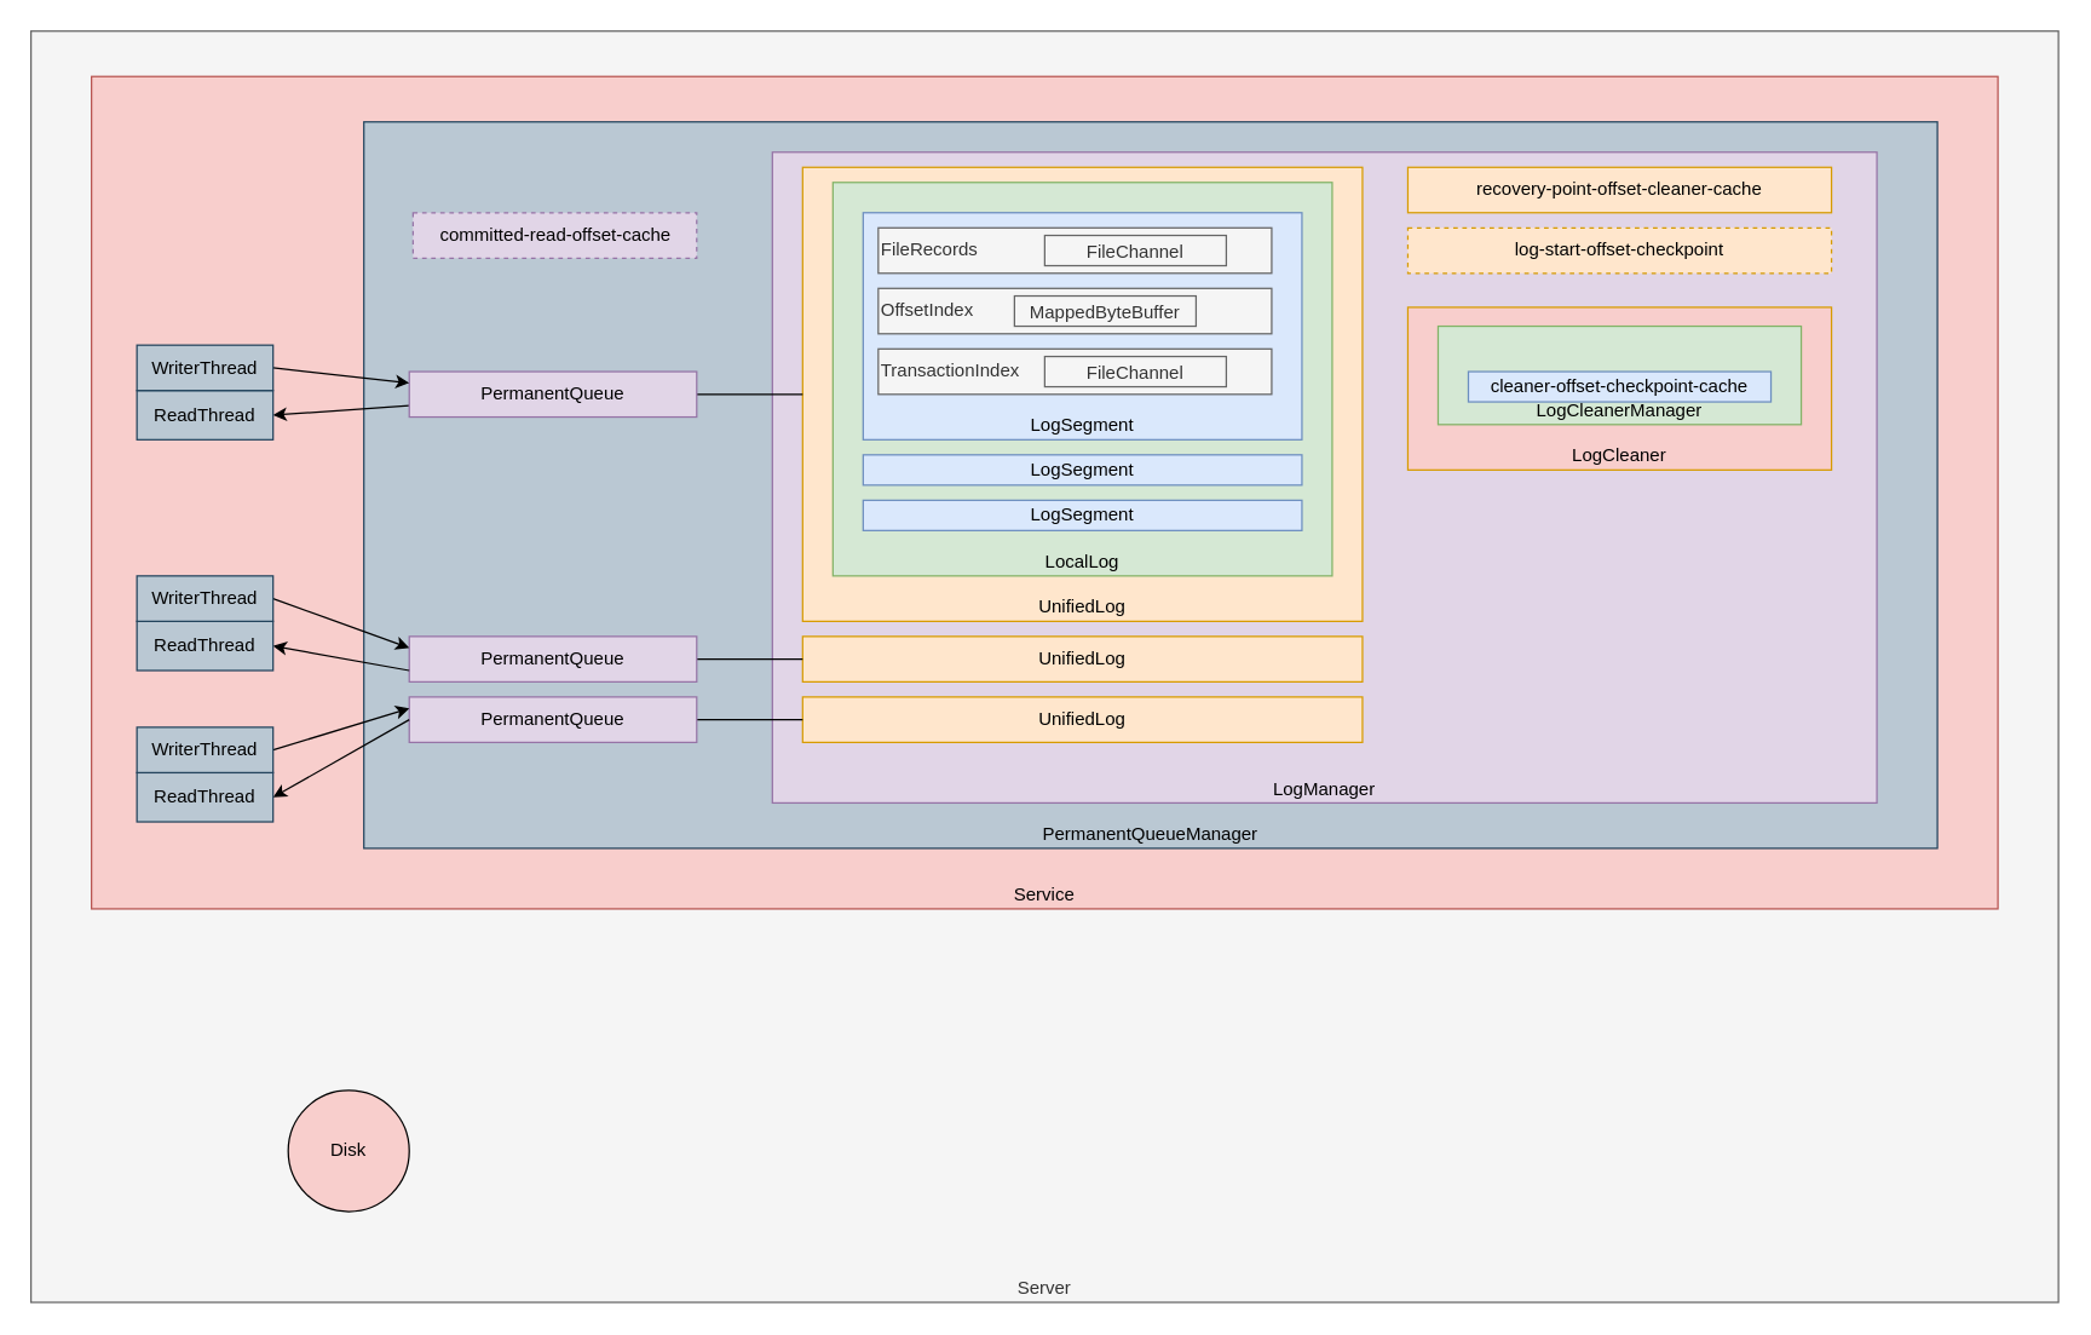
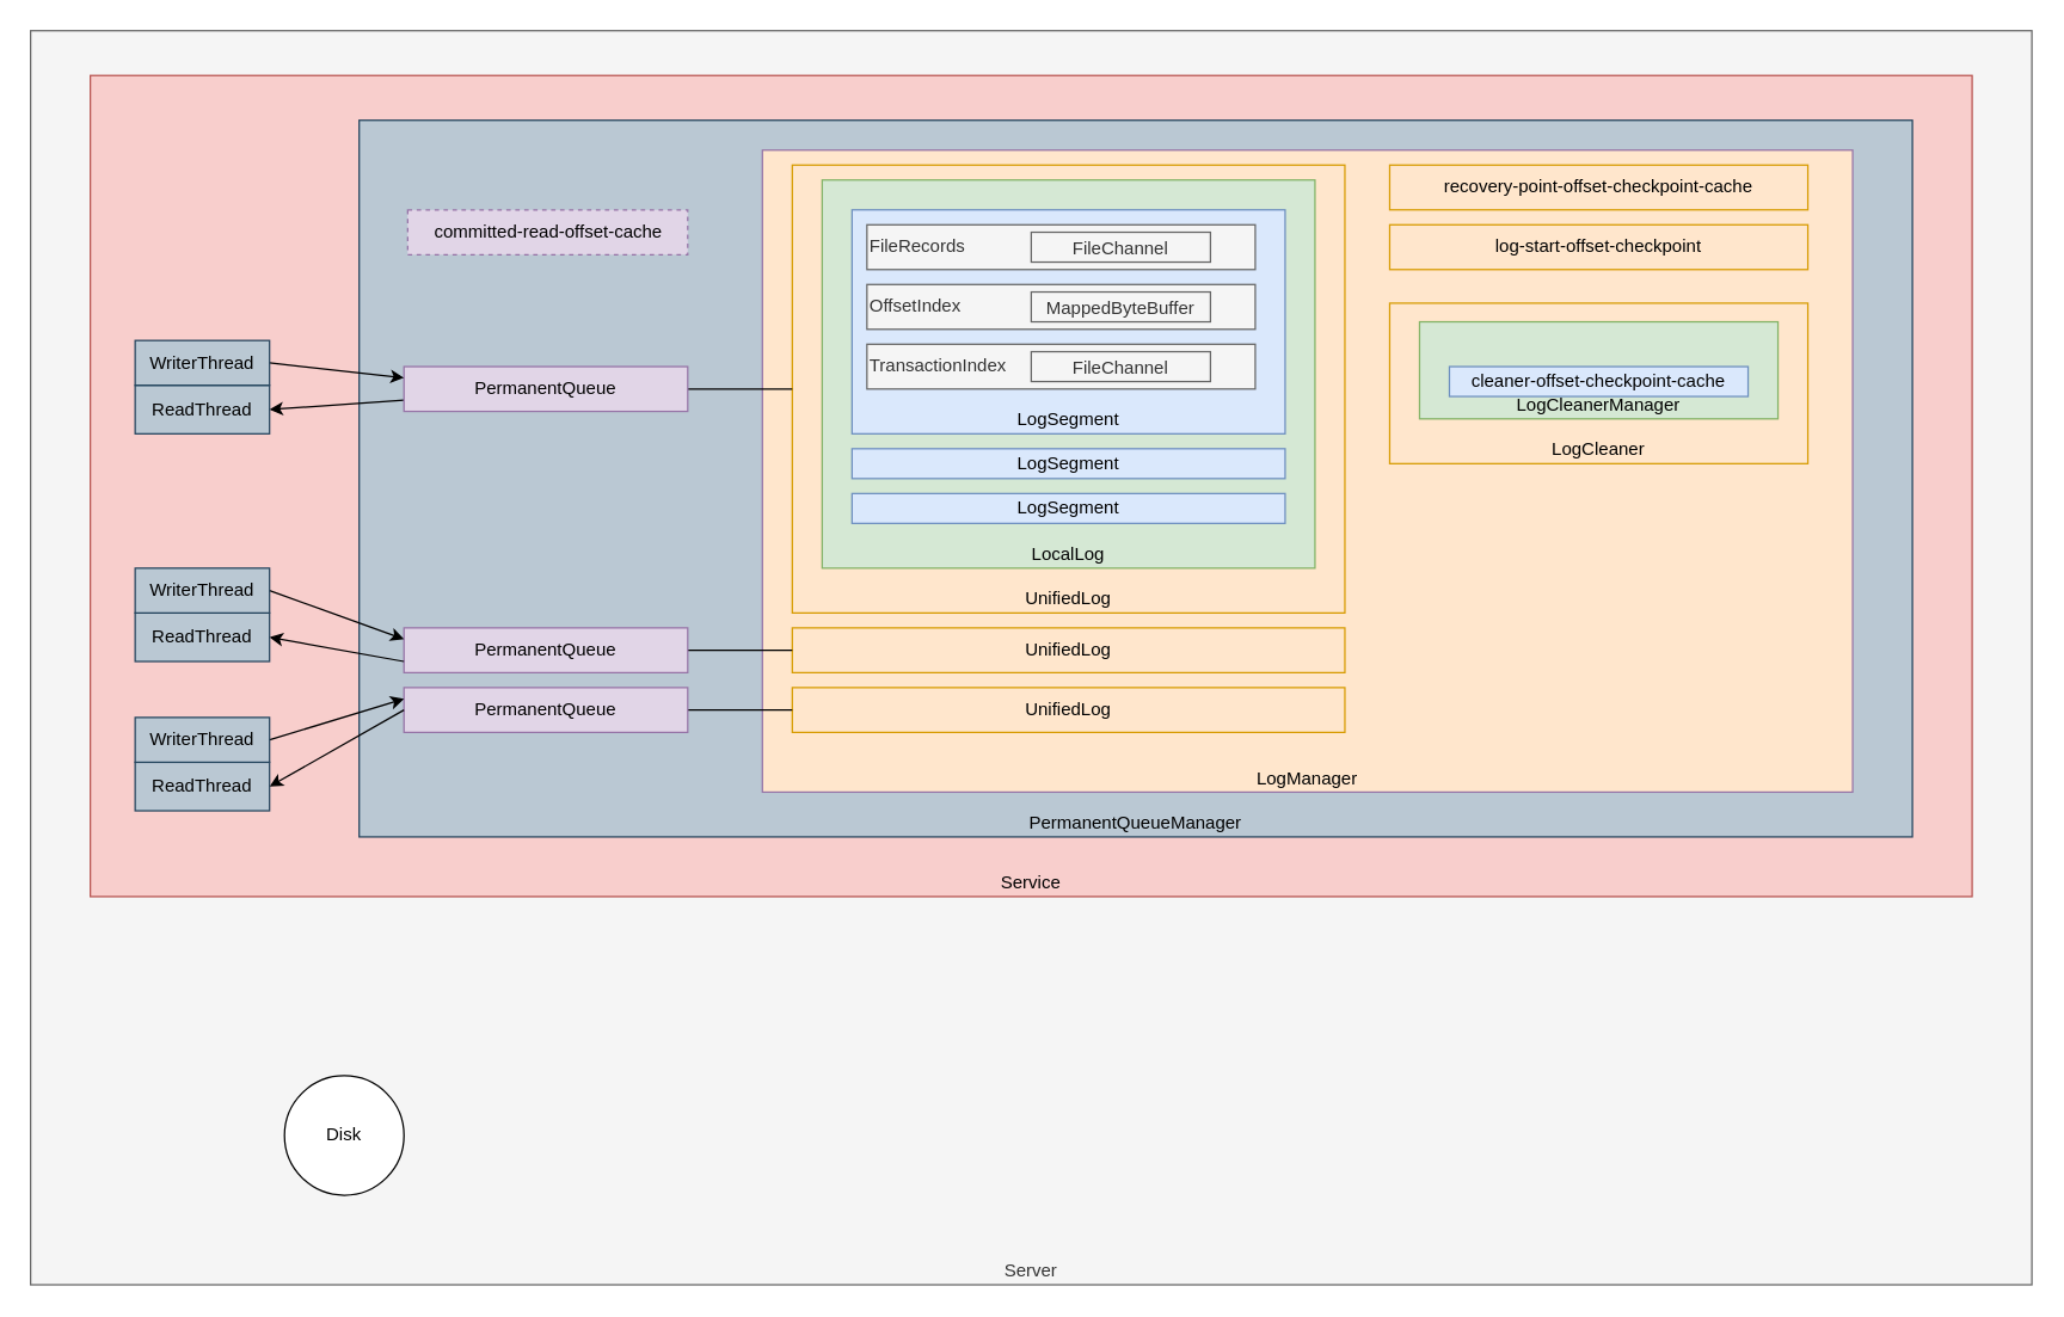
  <mxCell id="0" />
  <mxCell id="1" parent="0" />
  <mxCell id="2" value="Server" style="rounded=0;whiteSpace=wrap;html=1;verticalAlign=bottom;fillColor=#f5f5f5;fontColor=#333333;strokeColor=#666666;" vertex="1" parent="1"><mxGeometry x="20" y="20" width="1340" height="840" as="geometry" /></mxCell>
  <mxCell id="3" value="Service" style="rounded=0;whiteSpace=wrap;html=1;verticalAlign=bottom;fillColor=#f8cecc;strokeColor=#b85450;" vertex="1" parent="1"><mxGeometry x="60" y="50" width="1260" height="550" as="geometry" /></mxCell>
  <mxCell id="4" value="PermanentQueueManager" style="rounded=0;whiteSpace=wrap;html=1;verticalAlign=bottom;fillColor=#bac8d3;strokeColor=#23445d;" vertex="1" parent="1"><mxGeometry x="240" y="80" width="1040" height="480" as="geometry" /></mxCell>
- <mxCell id="5" value="LogManager" style="rounded=0;whiteSpace=wrap;html=1;verticalAlign=bottom;fillColor=#e1d5e7;strokeColor=#9673a6;" vertex="1" parent="1"><mxGeometry x="510" y="100" width="730" height="430" as="geometry" /></mxCell>
- <mxCell id="6" value="Disk" style="ellipse;whiteSpace=wrap;html=1;aspect=fixed;fillColor=#f8cecc;" vertex="1" parent="1"><mxGeometry x="190" y="720" width="80" height="80" as="geometry" /></mxCell>
+ <mxCell id="5" value="LogManager" style="rounded=0;whiteSpace=wrap;html=1;verticalAlign=bottom;fillColor=#ffe6cc;strokeColor=#9673a6;" vertex="1" parent="1"><mxGeometry x="510" y="100" width="730" height="430" as="geometry" /></mxCell>
+ <mxCell id="6" value="Disk" style="ellipse;whiteSpace=wrap;html=1;aspect=fixed;" vertex="1" parent="1"><mxGeometry x="190" y="720" width="80" height="80" as="geometry" /></mxCell>
  <mxCell id="7" value="UnifiedLog" style="rounded=0;whiteSpace=wrap;html=1;verticalAlign=bottom;fillColor=#ffe6cc;strokeColor=#d79b00;" vertex="1" parent="1"><mxGeometry x="530" y="110" width="370" height="300" as="geometry" /></mxCell>
  <mxCell id="8" value="UnifiedLog" style="rounded=0;whiteSpace=wrap;html=1;verticalAlign=middle;fillColor=#ffe6cc;strokeColor=#d79b00;" vertex="1" parent="1"><mxGeometry x="530" y="420" width="370" height="30" as="geometry" /></mxCell>
  <mxCell id="9" value="UnifiedLog" style="rounded=0;whiteSpace=wrap;html=1;verticalAlign=middle;fillColor=#ffe6cc;strokeColor=#d79b00;" vertex="1" parent="1"><mxGeometry x="530" y="460" width="370" height="30" as="geometry" /></mxCell>
  <mxCell id="10" value="LocalLog" style="rounded=0;whiteSpace=wrap;html=1;verticalAlign=bottom;fillColor=#d5e8d4;strokeColor=#82b366;" vertex="1" parent="1"><mxGeometry x="550" y="120" width="330" height="260" as="geometry" /></mxCell>
  <mxCell id="11" value="LogSegment" style="rounded=0;whiteSpace=wrap;html=1;verticalAlign=bottom;fillColor=#dae8fc;strokeColor=#6c8ebf;" vertex="1" parent="1"><mxGeometry x="570" y="140" width="290" height="150" as="geometry" /></mxCell>
  <mxCell id="12" value="LogSegment" style="rounded=0;whiteSpace=wrap;html=1;verticalAlign=middle;fillColor=#dae8fc;strokeColor=#6c8ebf;" vertex="1" parent="1"><mxGeometry x="570" y="300" width="290" height="20" as="geometry" /></mxCell>
  <mxCell id="13" value="FileRecords" style="rounded=0;whiteSpace=wrap;html=1;verticalAlign=middle;align=left;fillColor=#f5f5f5;fontColor=#333333;strokeColor=#666666;" vertex="1" parent="1"><mxGeometry x="580" y="150" width="260" height="30" as="geometry" /></mxCell>
  <mxCell id="14" value="FileChannel" style="rounded=0;whiteSpace=wrap;html=1;verticalAlign=bottom;fillColor=#f5f5f5;fontColor=#333333;strokeColor=#666666;" vertex="1" parent="1"><mxGeometry x="690" y="155" width="120" height="20" as="geometry" /></mxCell>
  <mxCell id="15" value="OffsetIndex" style="rounded=0;whiteSpace=wrap;html=1;verticalAlign=middle;align=left;fillColor=#f5f5f5;fontColor=#333333;strokeColor=#666666;" vertex="1" parent="1"><mxGeometry x="580" y="190" width="260" height="30" as="geometry" /></mxCell>
- <mxCell id="16" value="MappedByteBuffer" style="rounded=0;whiteSpace=wrap;html=1;verticalAlign=bottom;fillColor=#f5f5f5;fontColor=#333333;strokeColor=#666666;" vertex="1" parent="1"><mxGeometry x="670" y="195" width="120" height="20" as="geometry" /></mxCell>
+ <mxCell id="16" value="MappedByteBuffer" style="rounded=0;whiteSpace=wrap;html=1;verticalAlign=bottom;fillColor=#f5f5f5;fontColor=#333333;strokeColor=#666666;" vertex="1" parent="1"><mxGeometry x="690" y="195" width="120" height="20" as="geometry" /></mxCell>
  <mxCell id="17" value="TransactionIndex" style="rounded=0;whiteSpace=wrap;html=1;verticalAlign=middle;align=left;fillColor=#f5f5f5;fontColor=#333333;strokeColor=#666666;" vertex="1" parent="1"><mxGeometry x="580" y="230" width="260" height="30" as="geometry" /></mxCell>
  <mxCell id="18" value="FileChannel" style="rounded=0;whiteSpace=wrap;html=1;verticalAlign=bottom;fillColor=#f5f5f5;fontColor=#333333;strokeColor=#666666;" vertex="1" parent="1"><mxGeometry x="690" y="235" width="120" height="20" as="geometry" /></mxCell>
  <mxCell id="19" value="LogSegment" style="rounded=0;whiteSpace=wrap;html=1;verticalAlign=middle;fillColor=#dae8fc;strokeColor=#6c8ebf;" vertex="1" parent="1"><mxGeometry x="570" y="330" width="290" height="20" as="geometry" /></mxCell>
- <mxCell id="20" value="recovery-point-offset-cleaner-cache" style="rounded=0;whiteSpace=wrap;html=1;verticalAlign=middle;fillColor=#ffe6cc;strokeColor=#d79b00;" vertex="1" parent="1"><mxGeometry x="930" y="110" width="280" height="30" as="geometry" /></mxCell>
- <mxCell id="21" value="log-start-offset-checkpoint" style="rounded=0;whiteSpace=wrap;html=1;verticalAlign=middle;fillColor=#ffe6cc;strokeColor=#d79b00;dashed=1;" vertex="1" parent="1"><mxGeometry x="930" y="150" width="280" height="30" as="geometry" /></mxCell>
- <mxCell id="22" value="LogCleaner" style="rounded=0;whiteSpace=wrap;html=1;verticalAlign=bottom;fillColor=#f8cecc;strokeColor=#d79b00;" vertex="1" parent="1"><mxGeometry x="930" y="202.5" width="280" height="107.5" as="geometry" /></mxCell>
+ <mxCell id="20" value="recovery-point-offset-checkpoint-cache" style="rounded=0;whiteSpace=wrap;html=1;verticalAlign=middle;fillColor=#ffe6cc;strokeColor=#d79b00;" vertex="1" parent="1"><mxGeometry x="930" y="110" width="280" height="30" as="geometry" /></mxCell>
+ <mxCell id="21" value="log-start-offset-checkpoint" style="rounded=0;whiteSpace=wrap;html=1;verticalAlign=middle;fillColor=#ffe6cc;strokeColor=#d79b00;" vertex="1" parent="1"><mxGeometry x="930" y="150" width="280" height="30" as="geometry" /></mxCell>
+ <mxCell id="22" value="LogCleaner" style="rounded=0;whiteSpace=wrap;html=1;verticalAlign=bottom;fillColor=#ffe6cc;strokeColor=#d79b00;" vertex="1" parent="1"><mxGeometry x="930" y="202.5" width="280" height="107.5" as="geometry" /></mxCell>
  <mxCell id="23" value="LogCleanerManager" style="rounded=0;whiteSpace=wrap;html=1;verticalAlign=bottom;fillColor=#d5e8d4;strokeColor=#82b366;" vertex="1" parent="1"><mxGeometry x="950" y="215" width="240" height="65" as="geometry" /></mxCell>
  <mxCell id="24" value="cleaner-offset-checkpoint-cache" style="rounded=0;whiteSpace=wrap;html=1;verticalAlign=middle;fillColor=#dae8fc;strokeColor=#6c8ebf;" vertex="1" parent="1"><mxGeometry x="970" y="245" width="200" height="20" as="geometry" /></mxCell>
  <mxCell id="25" value="" style="rounded=0;orthogonalLoop=1;jettySize=auto;html=1;fontColor=#000000;entryX=0;entryY=0.5;entryDx=0;entryDy=0;endArrow=none;endFill=0;exitX=1;exitY=0.5;exitDx=0;exitDy=0;" edge="1" parent="1" source="27" target="7"><mxGeometry relative="1" as="geometry" /></mxCell>
  <mxCell id="26" style="edgeStyle=none;rounded=0;orthogonalLoop=1;jettySize=auto;html=1;exitX=0;exitY=0.75;exitDx=0;exitDy=0;entryX=1;entryY=0.5;entryDx=0;entryDy=0;" edge="1" parent="1" source="27" target="33"><mxGeometry relative="1" as="geometry" /></mxCell>
  <mxCell id="27" value="PermanentQueue" style="rounded=0;whiteSpace=wrap;html=1;verticalAlign=middle;fillColor=#e1d5e7;strokeColor=#9673a6;" vertex="1" parent="1"><mxGeometry x="270" y="245" width="190" height="30" as="geometry" /></mxCell>
  <mxCell id="28" value="committed-read-offset-cache" style="rounded=0;whiteSpace=wrap;html=1;verticalAlign=middle;fillColor=#e1d5e7;strokeColor=#9673a6;dashed=1;" vertex="1" parent="1"><mxGeometry x="272.5" y="140" width="187.5" height="30" as="geometry" /></mxCell>
  <mxCell id="29" value="" style="rounded=0;orthogonalLoop=1;jettySize=auto;html=1;fontColor=#000000;entryX=0;entryY=0.5;entryDx=0;entryDy=0;exitX=1;exitY=0.5;exitDx=0;exitDy=0;endArrow=none;endFill=0;" edge="1" parent="1" source="30" target="8"><mxGeometry relative="1" as="geometry" /></mxCell>
  <mxCell id="30" value="PermanentQueue" style="rounded=0;whiteSpace=wrap;html=1;verticalAlign=middle;fillColor=#e1d5e7;strokeColor=#9673a6;" vertex="1" parent="1"><mxGeometry x="270" y="420" width="190" height="30" as="geometry" /></mxCell>
  <mxCell id="31" value="" style="rounded=0;orthogonalLoop=1;jettySize=auto;html=1;fontColor=#000000;entryX=0;entryY=0.5;entryDx=0;entryDy=0;exitX=1;exitY=0.5;exitDx=0;exitDy=0;endArrow=none;endFill=0;" edge="1" parent="1" source="32" target="9"><mxGeometry relative="1" as="geometry" /></mxCell>
  <mxCell id="32" value="PermanentQueue" style="rounded=0;whiteSpace=wrap;html=1;verticalAlign=middle;fillColor=#e1d5e7;strokeColor=#9673a6;" vertex="1" parent="1"><mxGeometry x="270" y="460" width="190" height="30" as="geometry" /></mxCell>
  <mxCell id="33" value="ReadThread" style="rounded=0;whiteSpace=wrap;html=1;verticalAlign=middle;fillColor=#bac8d3;strokeColor=#23445d;" vertex="1" parent="1"><mxGeometry x="90" y="257.5" width="90" height="32.5" as="geometry" /></mxCell>
  <mxCell id="34" style="rounded=0;orthogonalLoop=1;jettySize=auto;html=1;exitX=1;exitY=0.5;exitDx=0;exitDy=0;entryX=0;entryY=0.25;entryDx=0;entryDy=0;" edge="1" parent="1" source="35" target="27"><mxGeometry relative="1" as="geometry" /></mxCell>
  <mxCell id="35" value="WriterThread" style="rounded=0;whiteSpace=wrap;html=1;verticalAlign=middle;fillColor=#bac8d3;strokeColor=#23445d;" vertex="1" parent="1"><mxGeometry x="90" y="227.5" width="90" height="30" as="geometry" /></mxCell>
  <mxCell id="36" style="edgeStyle=none;rounded=0;orthogonalLoop=1;jettySize=auto;html=1;exitX=0;exitY=0.75;exitDx=0;exitDy=0;entryX=1;entryY=0.5;entryDx=0;entryDy=0;" edge="1" parent="1" target="37" source="30"><mxGeometry relative="1" as="geometry"><mxPoint x="270" y="417.5" as="sourcePoint" /></mxGeometry></mxCell>
  <mxCell id="37" value="ReadThread" style="rounded=0;whiteSpace=wrap;html=1;verticalAlign=middle;fillColor=#bac8d3;strokeColor=#23445d;" vertex="1" parent="1"><mxGeometry x="90" y="410" width="90" height="32.5" as="geometry" /></mxCell>
  <mxCell id="38" style="rounded=0;orthogonalLoop=1;jettySize=auto;html=1;exitX=1;exitY=0.5;exitDx=0;exitDy=0;entryX=0;entryY=0.25;entryDx=0;entryDy=0;" edge="1" parent="1" source="39" target="30"><mxGeometry relative="1" as="geometry"><mxPoint x="270" y="402.5" as="targetPoint" /></mxGeometry></mxCell>
  <mxCell id="39" value="WriterThread" style="rounded=0;whiteSpace=wrap;html=1;verticalAlign=middle;fillColor=#bac8d3;strokeColor=#23445d;" vertex="1" parent="1"><mxGeometry x="90" y="380" width="90" height="30" as="geometry" /></mxCell>
  <mxCell id="40" style="edgeStyle=none;rounded=0;orthogonalLoop=1;jettySize=auto;html=1;exitX=0;exitY=0.5;exitDx=0;exitDy=0;entryX=1;entryY=0.5;entryDx=0;entryDy=0;" edge="1" parent="1" target="41" source="32"><mxGeometry relative="1" as="geometry"><mxPoint x="270" y="542.5" as="sourcePoint" /></mxGeometry></mxCell>
  <mxCell id="41" value="ReadThread" style="rounded=0;whiteSpace=wrap;html=1;verticalAlign=middle;fillColor=#bac8d3;strokeColor=#23445d;" vertex="1" parent="1"><mxGeometry x="90" y="510" width="90" height="32.5" as="geometry" /></mxCell>
  <mxCell id="42" style="rounded=0;orthogonalLoop=1;jettySize=auto;html=1;exitX=1;exitY=0.5;exitDx=0;exitDy=0;entryX=0;entryY=0.25;entryDx=0;entryDy=0;" edge="1" parent="1" source="43" target="32"><mxGeometry relative="1" as="geometry"><mxPoint x="270" y="527.5" as="targetPoint" /></mxGeometry></mxCell>
  <mxCell id="43" value="WriterThread" style="rounded=0;whiteSpace=wrap;html=1;verticalAlign=middle;fillColor=#bac8d3;strokeColor=#23445d;" vertex="1" parent="1"><mxGeometry x="90" y="480" width="90" height="30" as="geometry" /></mxCell>
